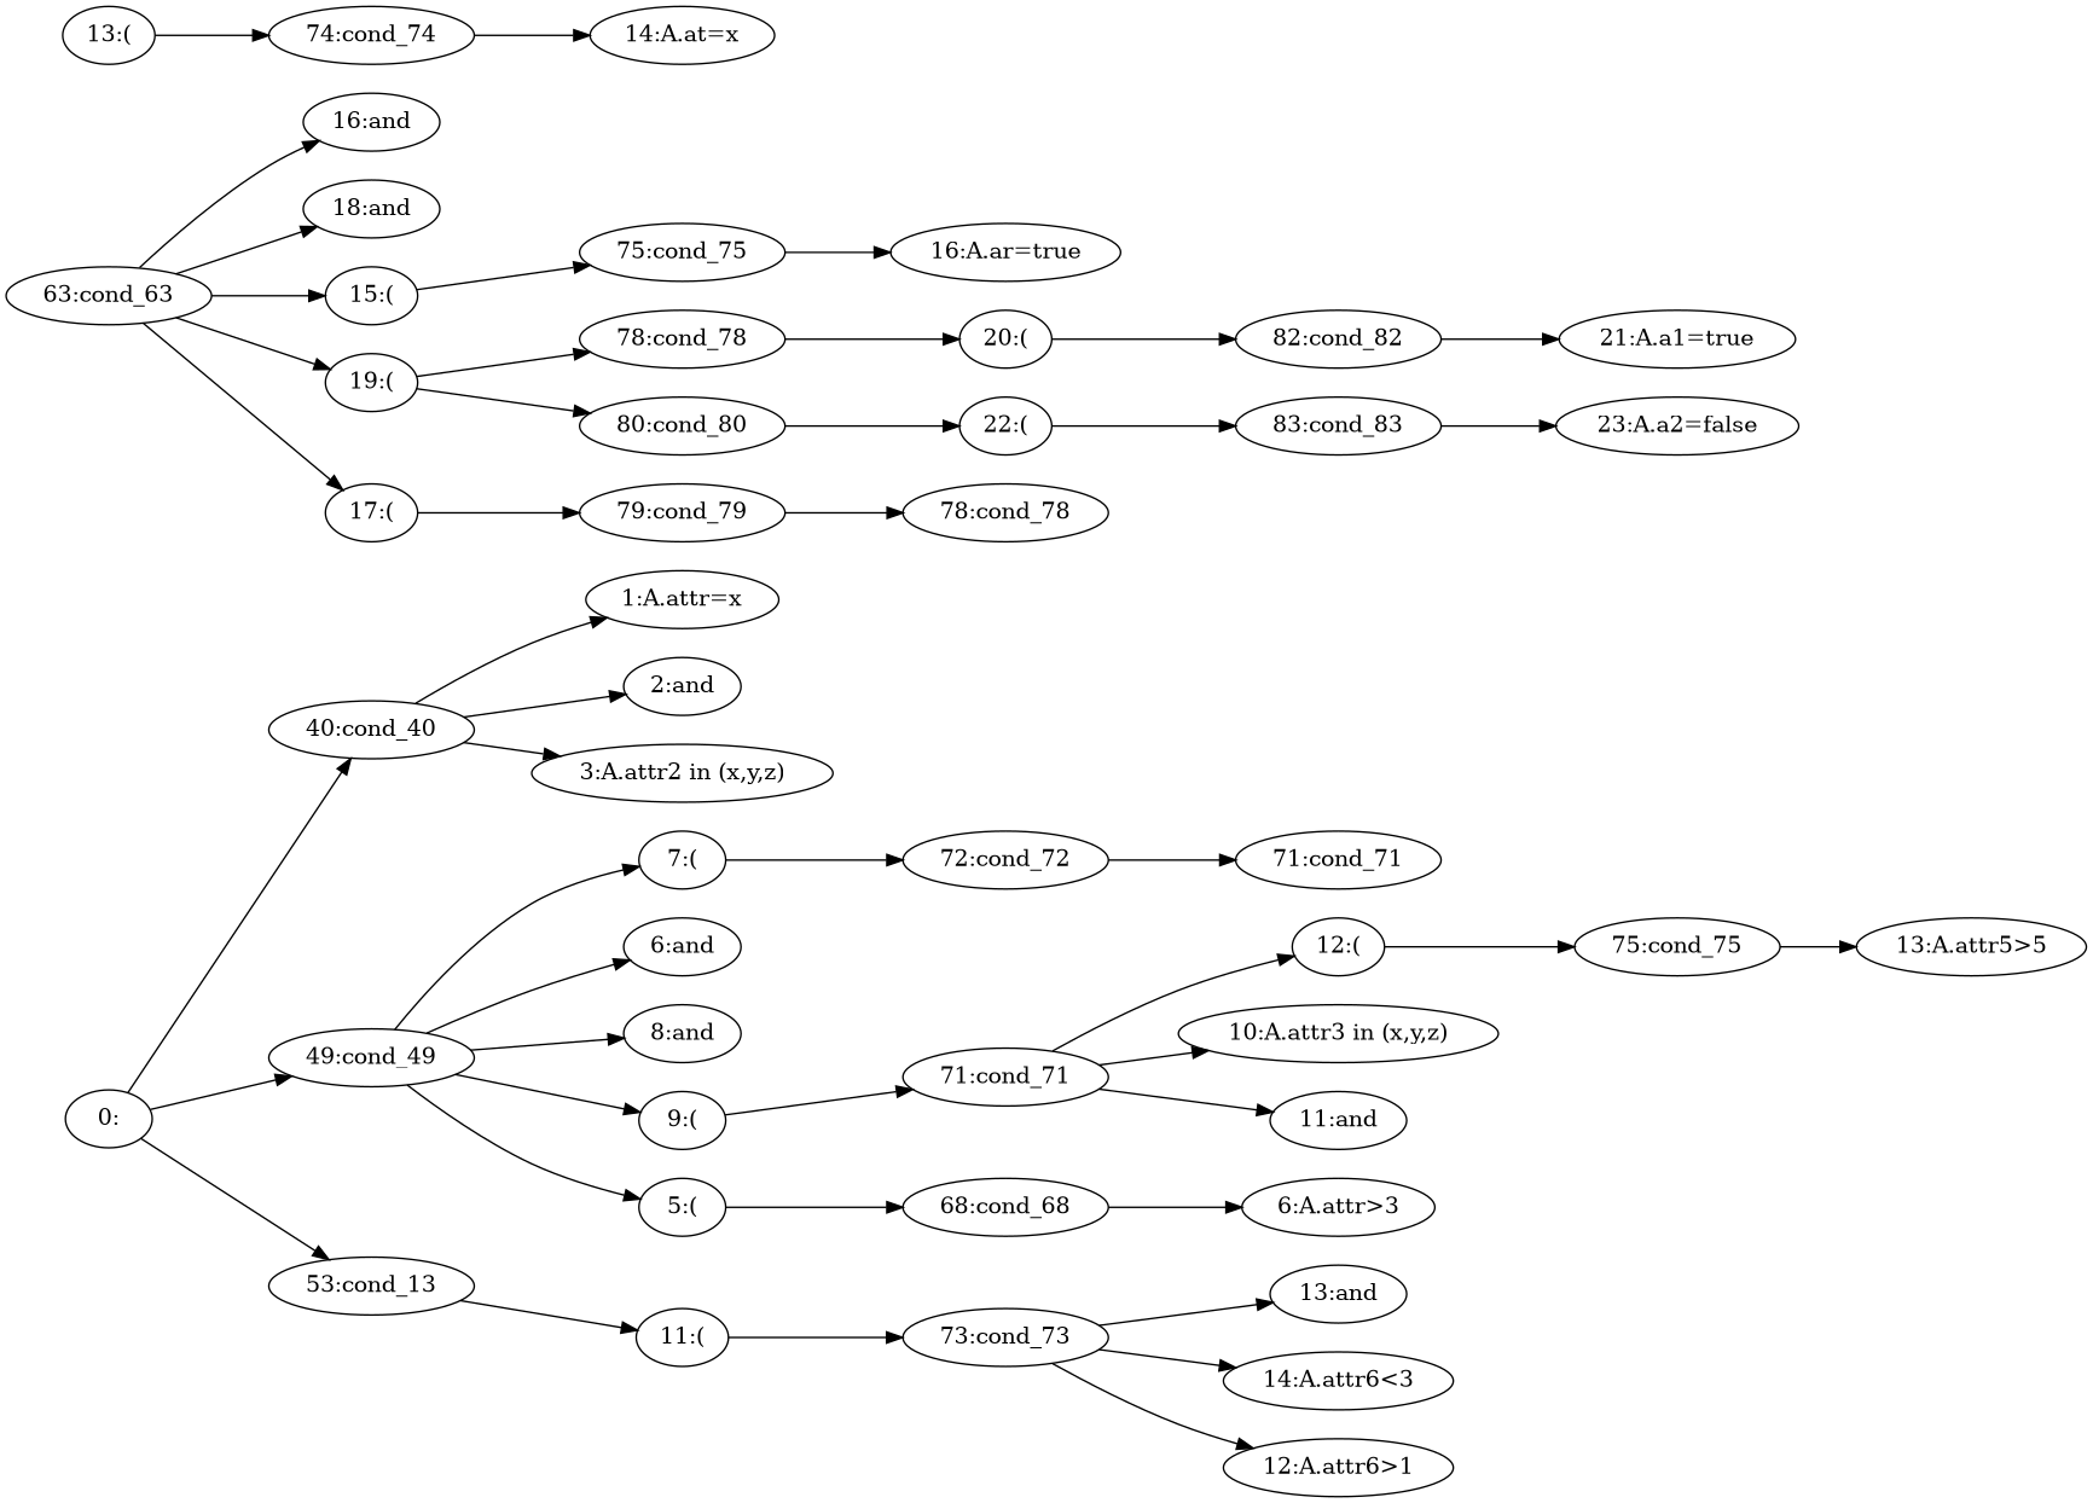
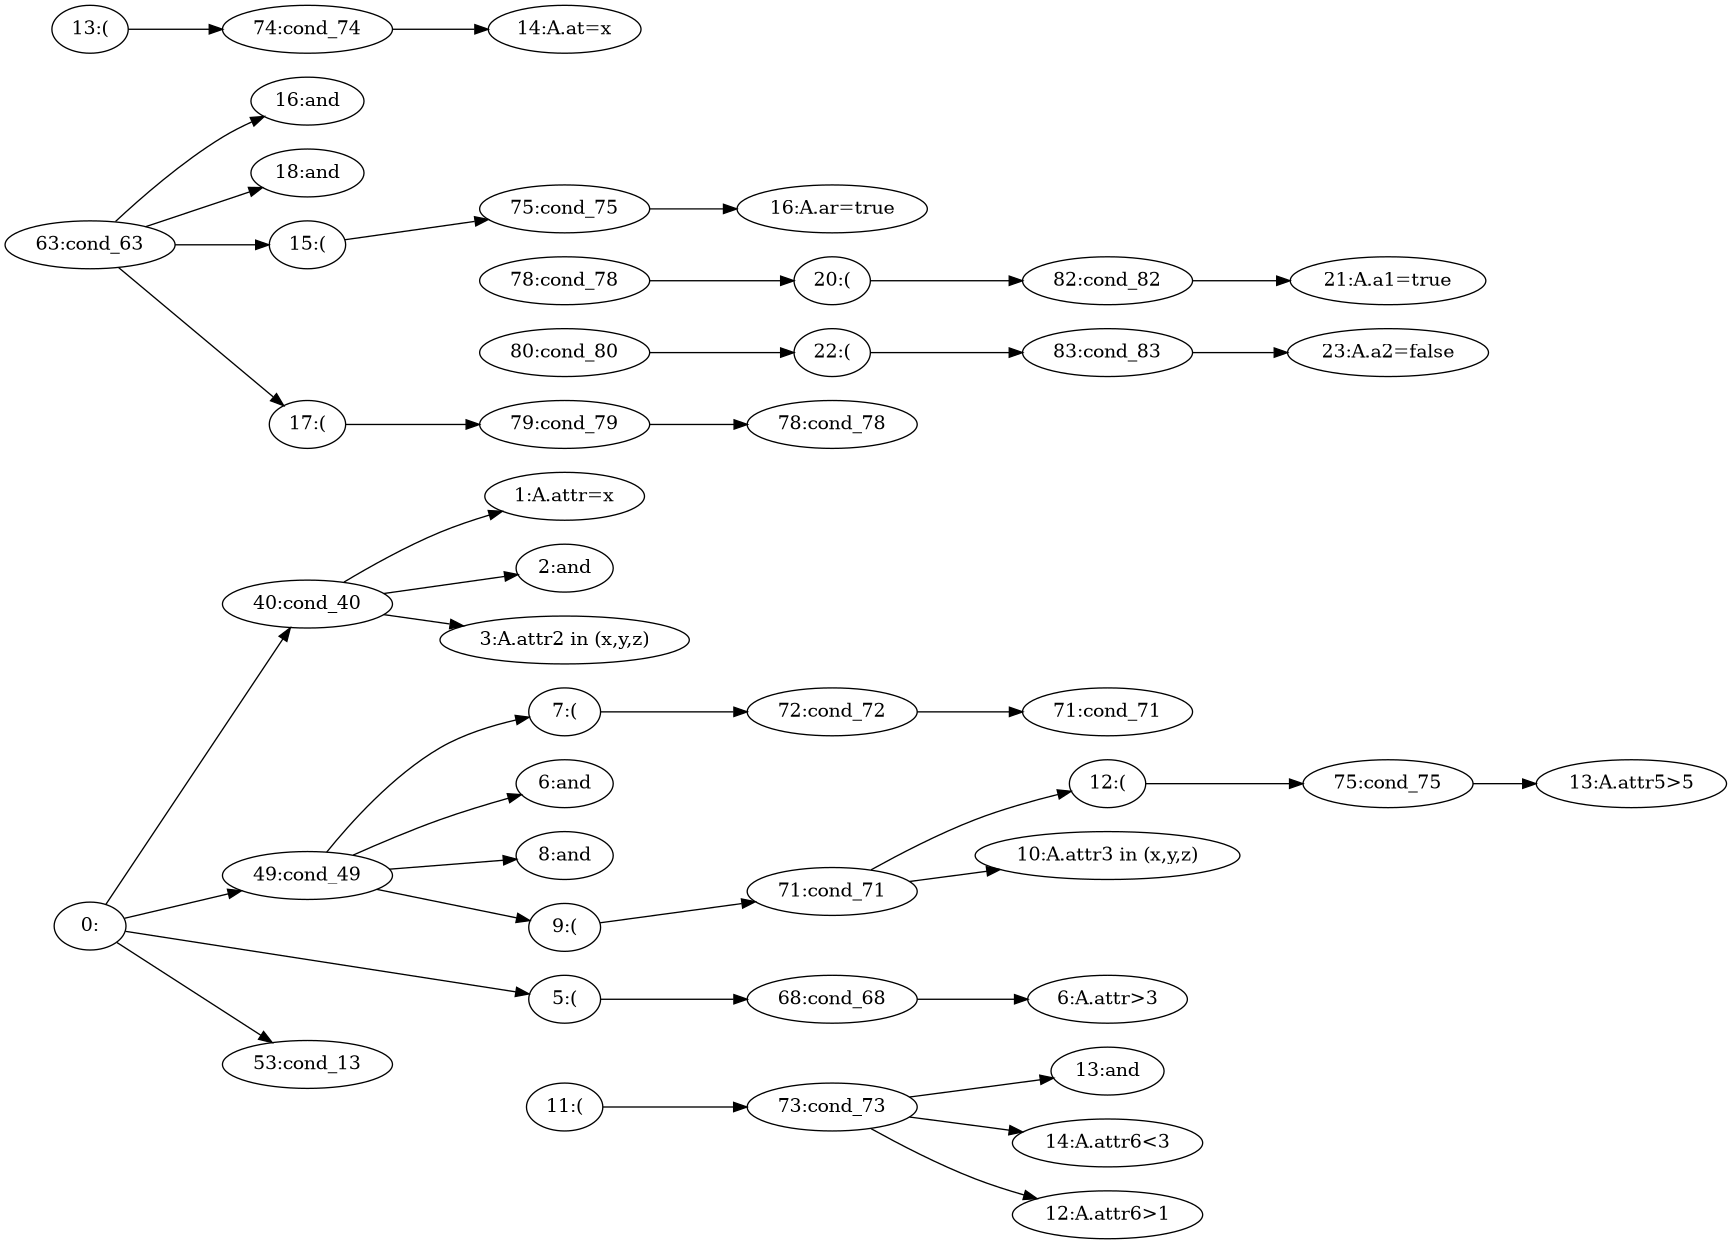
  digraph {
    rankdir=LR
    n1 [label="0:"]
    n2 [label="40:cond_40"]
    n3 [label="49:cond_49"]
    n4 [label="53:cond_13"]
    n5 [label="1:A.attr=x"]
    n6 [label="2:and"]
    n7 [label="3:A.attr2 in (x,y,z)"]
    n8 [label="6:and"]
    n9 [label="8:and"]
    n10 [label="5:("]
    n11 [label="9:("]
    n12 [label="7:("]
    n13 [label="11:("]
    n14 [label="63:cond_63"]
    n15 [label="16:and"]
    n16 [label="18:and"]
    n17 [label="15:("]
-   n18 [label="19:("]
    n19 [label="17:("]
    n20 [label="68:cond_68"]
    n21 [label="71:cond_71"]
    n22 [label="72:cond_72"]
    n23 [label="6:A.attr>3"]
    n24 [label="10:A.attr3 in (x,y,z)"]
-   n25 [label="11:and"]
    n26 [label="12:("]
    n27 [label="75:cond_75"]
    n28 [label="13:A.attr5>5"]
    n29 [label="71:cond_71"]
    n30 [label="73:cond_73"]
    n31 [label="12:A.attr6>1"]
    n32 [label="13:and"]
    n33 [label="14:A.attr6<3"]
    n34 [label="13:("]
    n35 [label="74:cond_74"]
    n36 [label="14:A.at=x"]
    n37 [label="75:cond_75"]
    n38 [label="78:cond_78"]
    n39 [label="80:cond_80"]
    n40 [label="79:cond_79"]
    n41 [label="16:A.ar=true"]
    n42 [label="20:("]
    n43 [label="22:("]
    n44 [label="82:cond_82"]
    n45 [label="21:A.a1=true"]
    n46 [label="83:cond_83"]
    n47 [label="23:A.a2=false"]
    n48 [label="78:cond_78"]
    n1 -> n2
    n1 -> n3
    n1 -> n4
    n2 -> n5
    n2 -> n6
    n2 -> n7
    n3 -> n8
    n3 -> n9
-   n3 -> n10
+   n1 -> n10
    n3 -> n11
    n3 -> n12
-   n4 -> n13
    n10 -> n20
    n11 -> n21
    n12 -> n22
    n13 -> n30
    n14 -> n15
    n14 -> n16
    n14 -> n17
-   n14 -> n18
    n14 -> n19
    n17 -> n37
-   n18 -> n38
-   n18 -> n39
    n19 -> n40
    n20 -> n23
    n21 -> n24
-   n21 -> n25
    n21 -> n26
    n22 -> n29
    n26 -> n27
    n27 -> n28
    n30 -> n31
    n30 -> n32
    n30 -> n33
    n34 -> n35
    n35 -> n36
    n37 -> n41
    n38 -> n42
    n39 -> n43
    n40 -> n48
    n42 -> n44
    n43 -> n46
    n44 -> n45
    n46 -> n47
  }
